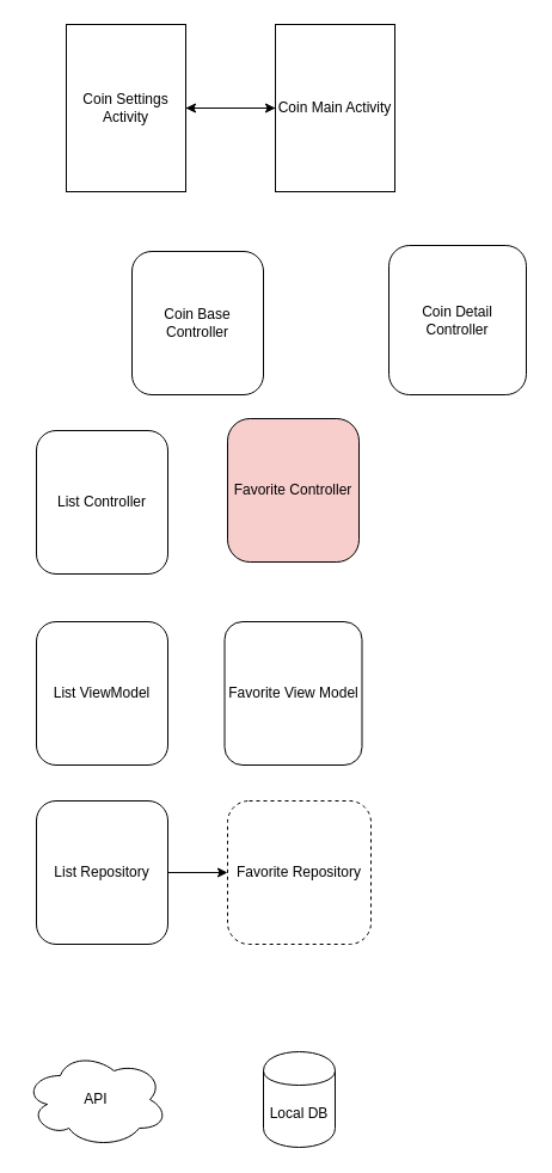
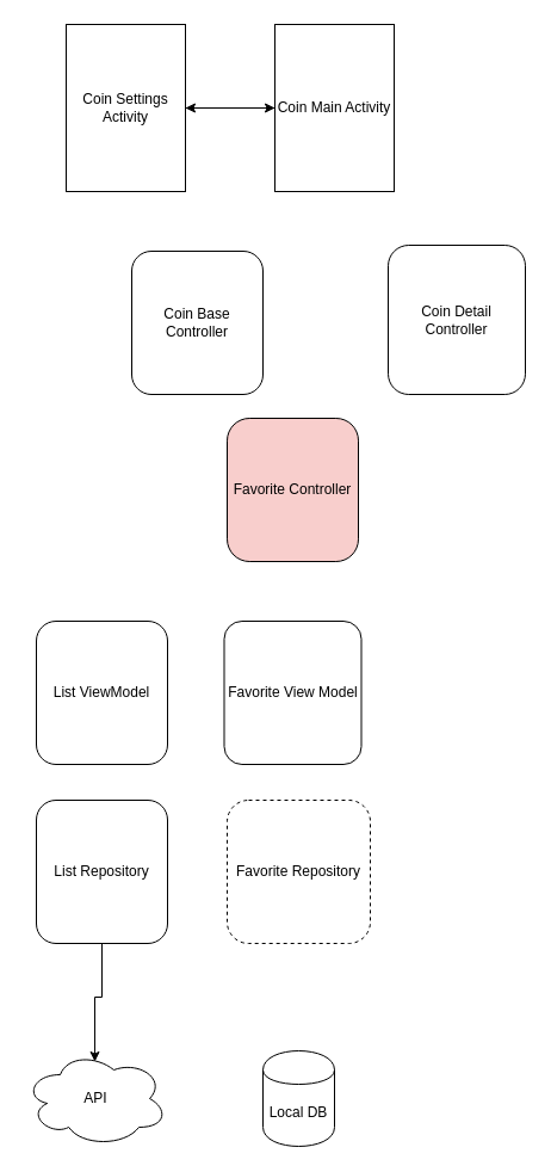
  <mxCell id="0" />
  <mxCell id="1" parent="0" />
- <mxCell id="2" value="List Controller" style="rounded=1;whiteSpace=wrap;html=1;direction=south;" parent="1" vertex="1"><mxGeometry x="30" y="360" width="110" height="120" as="geometry" /></mxCell>
  <mxCell id="3" value="List ViewModel" style="rounded=1;whiteSpace=wrap;html=1;direction=south;" vertex="1" parent="1"><mxGeometry x="30" y="520" width="110" height="120" as="geometry" /></mxCell>
- <mxCell id="4" style="edgeStyle=orthogonalEdgeStyle;rounded=0;orthogonalLoop=1;jettySize=auto;html=1;" edge="1" parent="1" source="5" target="12"><mxGeometry relative="1" as="geometry" /></mxCell>
+ <mxCell id="4" style="edgeStyle=orthogonalEdgeStyle;rounded=0;orthogonalLoop=1;jettySize=auto;html=1;entryX=0.492;entryY=0.113;entryDx=0;entryDy=0;entryPerimeter=0;" edge="1" parent="1" source="5" target="16"><mxGeometry relative="1" as="geometry" /></mxCell>
  <mxCell id="5" value="List Repository&lt;br&gt;" style="rounded=1;whiteSpace=wrap;html=1;direction=south;" vertex="1" parent="1"><mxGeometry x="30" y="670" width="110" height="120" as="geometry" /></mxCell>
  <mxCell id="6" style="edgeStyle=orthogonalEdgeStyle;rounded=0;orthogonalLoop=1;jettySize=auto;html=1;entryX=0.5;entryY=0;entryDx=0;entryDy=0;" edge="1" parent="1" source="7" target="9"><mxGeometry relative="1" as="geometry" /></mxCell>
  <mxCell id="7" value="Coin Main Activity" style="rounded=1;whiteSpace=wrap;html=1;direction=south;arcSize=0;" vertex="1" parent="1"><mxGeometry x="230" y="20" width="100" height="140" as="geometry" /></mxCell>
  <mxCell id="8" style="edgeStyle=orthogonalEdgeStyle;rounded=0;orthogonalLoop=1;jettySize=auto;html=1;" edge="1" parent="1" source="9" target="7"><mxGeometry relative="1" as="geometry" /></mxCell>
  <mxCell id="9" value="Coin Settings Activity" style="rounded=1;whiteSpace=wrap;html=1;direction=south;arcSize=0;" vertex="1" parent="1"><mxGeometry x="55" y="20" width="100" height="140" as="geometry" /></mxCell>
  <mxCell id="10" value="Coin Base Controller" style="rounded=1;whiteSpace=wrap;html=1;direction=south;" vertex="1" parent="1"><mxGeometry x="110" y="210" width="110" height="120" as="geometry" /></mxCell>
  <mxCell id="11" value="Coin Detail Controller" style="rounded=1;whiteSpace=wrap;html=1;direction=south;" vertex="1" parent="1"><mxGeometry x="325" y="205" width="115" height="125" as="geometry" /></mxCell>
  <mxCell id="12" value="Favorite Repository" style="rounded=1;whiteSpace=wrap;html=1;dashed=1;" vertex="1" parent="1"><mxGeometry x="190" y="670" width="120" height="120" as="geometry" /></mxCell>
  <mxCell id="13" value="Favorite View Model" style="rounded=1;whiteSpace=wrap;html=1;direction=south;arcSize=13;" vertex="1" parent="1"><mxGeometry x="187.5" y="520" width="115" height="120" as="geometry" /></mxCell>
  <mxCell id="14" value="Favorite Controller" style="rounded=1;whiteSpace=wrap;html=1;direction=south;arcSize=17;fillColor=#f8cecc;" vertex="1" parent="1"><mxGeometry x="190" y="350" width="110" height="120" as="geometry" /></mxCell>
  <mxCell id="15" value="Local DB" style="shape=cylinder;whiteSpace=wrap;html=1;boundedLbl=1;backgroundOutline=1;" vertex="1" parent="1"><mxGeometry x="220" y="880" width="60" height="80" as="geometry" /></mxCell>
  <mxCell id="16" value="API" style="ellipse;shape=cloud;whiteSpace=wrap;html=1;" vertex="1" parent="1"><mxGeometry x="20" y="880" width="120" height="80" as="geometry" /></mxCell>
